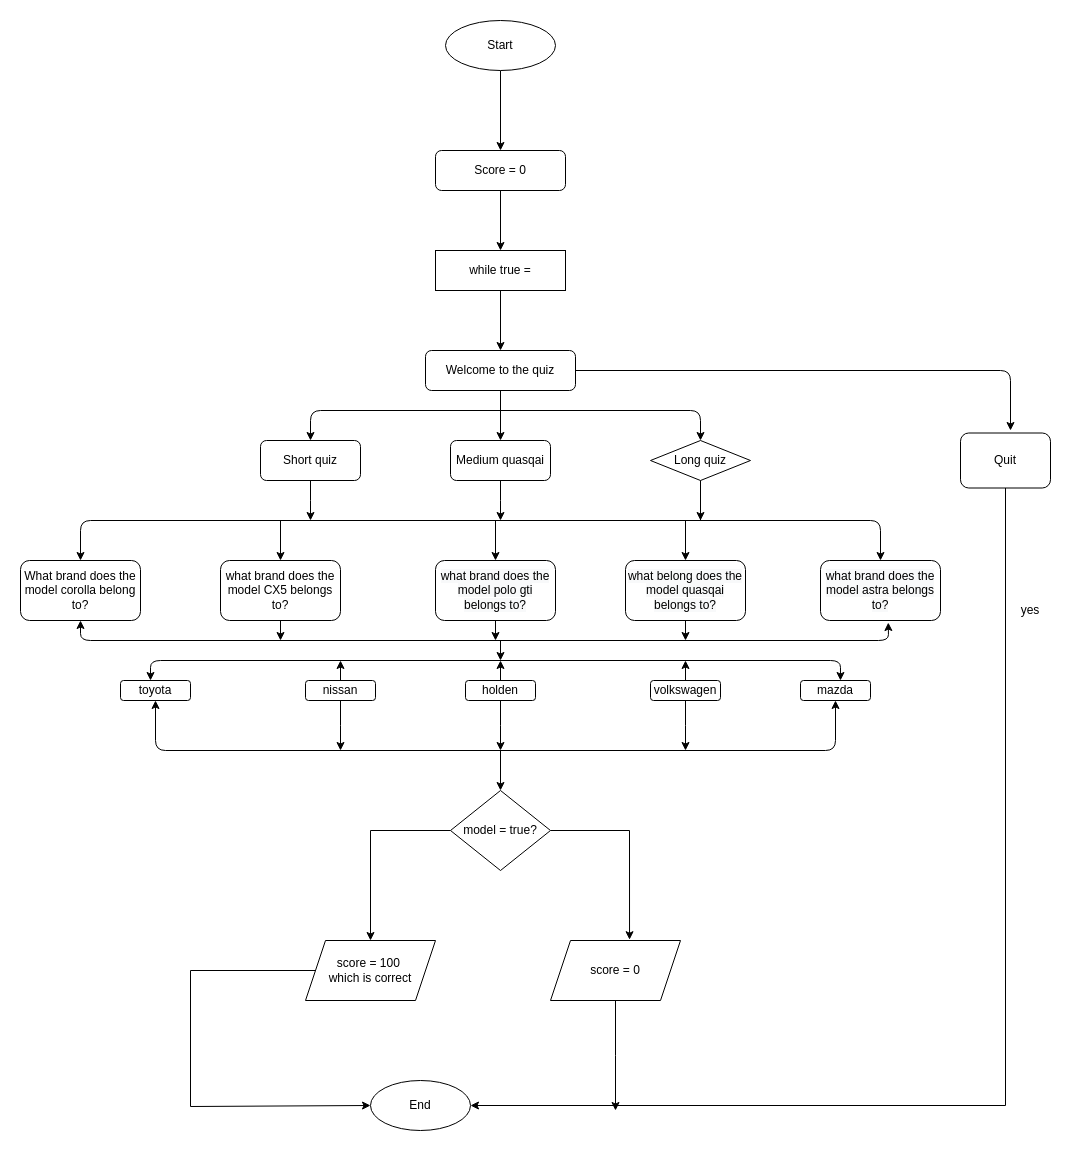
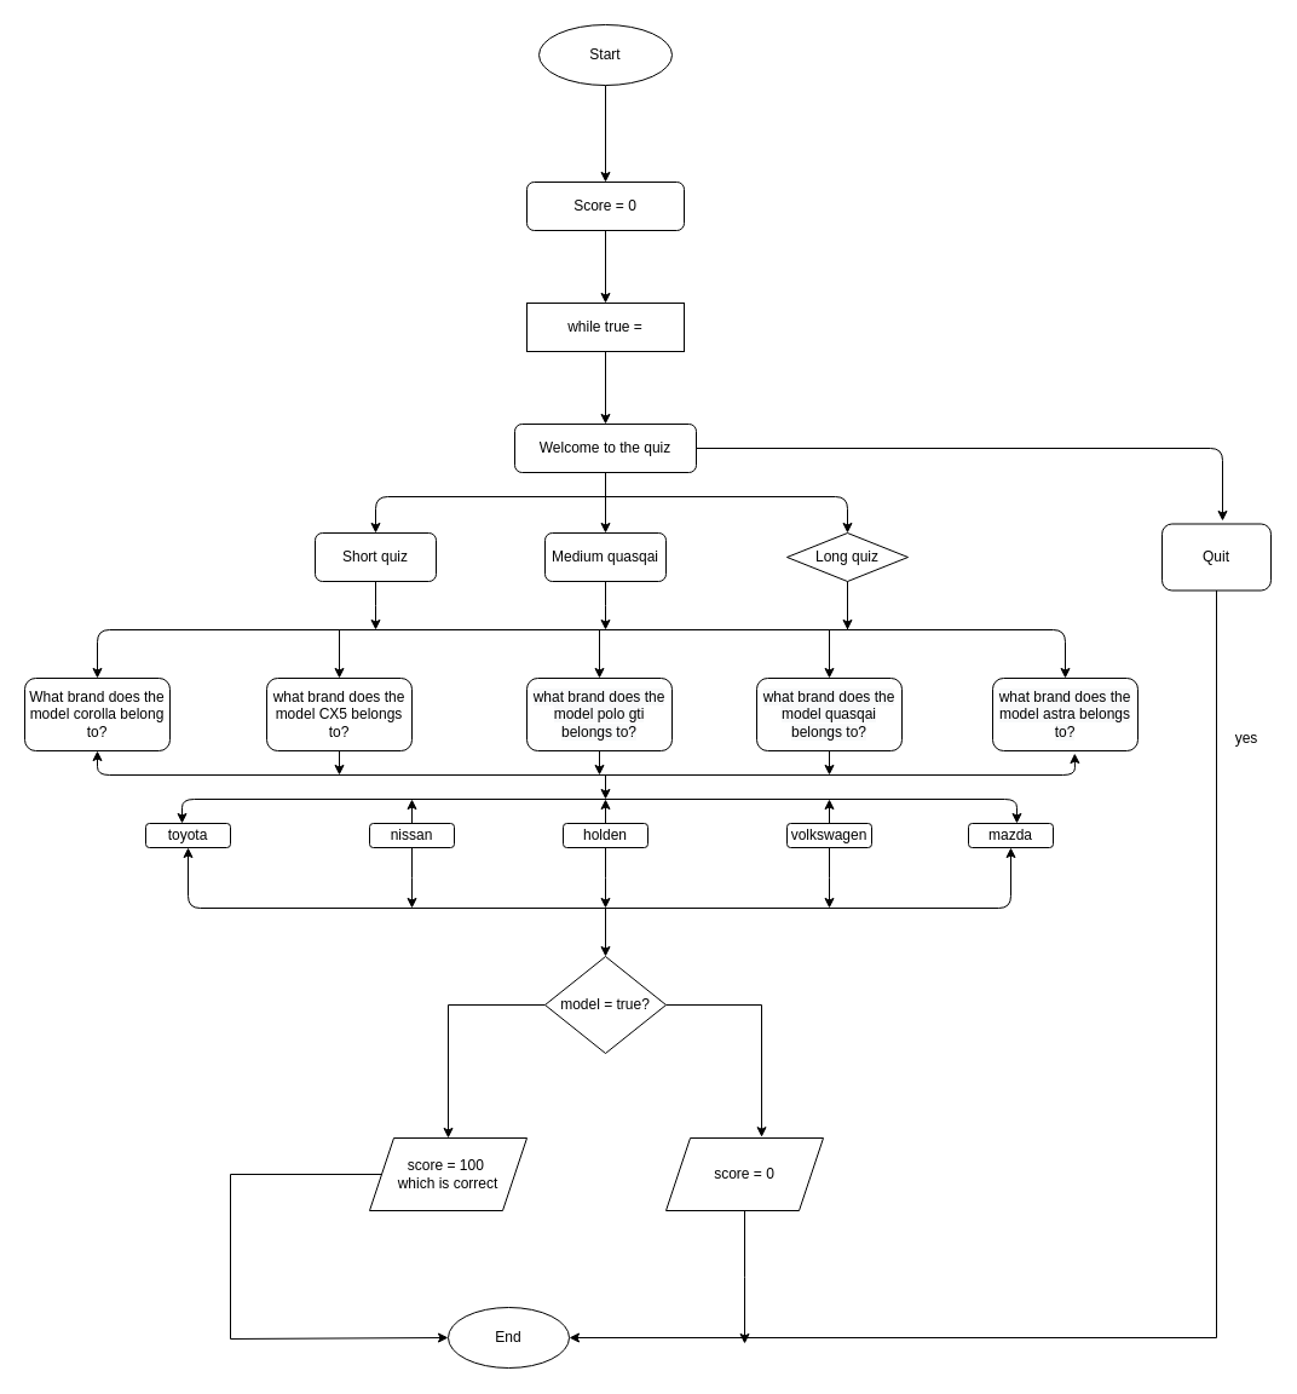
  <mxCell id="0" />
  <mxCell id="1" parent="0" />
  <mxCell id="2" style="edgeStyle=orthogonalEdgeStyle;rounded=0;orthogonalLoop=1;jettySize=auto;html=1;" edge="1" parent="1" source="3"><mxGeometry relative="1" as="geometry"><mxPoint x="500" y="520" as="targetPoint" /></mxGeometry></mxCell>
  <mxCell id="3" value="Medium quasqai" style="rounded=1;whiteSpace=wrap;html=1;" vertex="1" parent="1"><mxGeometry x="450" y="440" width="100" height="40" as="geometry" /></mxCell>
  <mxCell id="4" style="edgeStyle=orthogonalEdgeStyle;rounded=0;orthogonalLoop=1;jettySize=auto;html=1;entryX=0.5;entryY=0;entryDx=0;entryDy=0;" edge="1" parent="1" source="5" target="16"><mxGeometry relative="1" as="geometry" /></mxCell>
  <mxCell id="5" value="while true =" style="rounded=0;whiteSpace=wrap;html=1;" vertex="1" parent="1"><mxGeometry x="435" y="250" width="130" height="40" as="geometry" /></mxCell>
  <mxCell id="6" style="edgeStyle=orthogonalEdgeStyle;rounded=0;orthogonalLoop=1;jettySize=auto;html=1;entryX=0.5;entryY=0;entryDx=0;entryDy=0;" edge="1" parent="1" source="8" target="20"><mxGeometry relative="1" as="geometry" /></mxCell>
  <mxCell id="7" style="edgeStyle=orthogonalEdgeStyle;rounded=0;orthogonalLoop=1;jettySize=auto;html=1;entryX=0.608;entryY=-0.013;entryDx=0;entryDy=0;entryPerimeter=0;" edge="1" parent="1" source="8" target="33"><mxGeometry relative="1" as="geometry"><Array as="points"><mxPoint x="629" y="830" /></Array></mxGeometry></mxCell>
  <mxCell id="8" value="model = true?" style="rhombus;whiteSpace=wrap;html=1;" vertex="1" parent="1"><mxGeometry x="450" y="790" width="100" height="80" as="geometry" /></mxCell>
  <mxCell id="9" style="edgeStyle=orthogonalEdgeStyle;rounded=0;orthogonalLoop=1;jettySize=auto;html=1;" edge="1" parent="1" source="10"><mxGeometry relative="1" as="geometry"><mxPoint x="310" y="520" as="targetPoint" /></mxGeometry></mxCell>
  <mxCell id="10" value="Short quiz" style="rounded=1;whiteSpace=wrap;html=1;" vertex="1" parent="1"><mxGeometry x="260" y="440" width="100" height="40" as="geometry" /></mxCell>
  <mxCell id="11" style="edgeStyle=orthogonalEdgeStyle;rounded=0;orthogonalLoop=1;jettySize=auto;html=1;entryX=0.5;entryY=0;entryDx=0;entryDy=0;" edge="1" parent="1" source="12" target="22"><mxGeometry relative="1" as="geometry" /></mxCell>
  <mxCell id="12" value="Start" style="ellipse;whiteSpace=wrap;html=1;" vertex="1" parent="1"><mxGeometry x="445" y="20" width="110" height="50" as="geometry" /></mxCell>
  <mxCell id="13" value="End&lt;br&gt;" style="ellipse;whiteSpace=wrap;html=1;" vertex="1" parent="1"><mxGeometry x="370" y="1080" width="100" height="50" as="geometry" /></mxCell>
  <mxCell id="14" style="edgeStyle=orthogonalEdgeStyle;rounded=0;orthogonalLoop=1;jettySize=auto;html=1;exitX=0.5;exitY=0;exitDx=0;exitDy=0;" edge="1" parent="1" source="16"><mxGeometry relative="1" as="geometry"><mxPoint x="500" y="360" as="targetPoint" /></mxGeometry></mxCell>
  <mxCell id="15" style="edgeStyle=orthogonalEdgeStyle;rounded=0;orthogonalLoop=1;jettySize=auto;html=1;entryX=0.5;entryY=0;entryDx=0;entryDy=0;" edge="1" parent="1" source="16" target="3"><mxGeometry relative="1" as="geometry" /></mxCell>
  <mxCell id="16" value="Welcome to the quiz&lt;br&gt;" style="rounded=1;whiteSpace=wrap;html=1;" vertex="1" parent="1"><mxGeometry x="425" y="350" width="150" height="40" as="geometry" /></mxCell>
  <mxCell id="17" style="edgeStyle=orthogonalEdgeStyle;rounded=0;orthogonalLoop=1;jettySize=auto;html=1;entryX=1;entryY=0.5;entryDx=0;entryDy=0;" edge="1" parent="1" source="18" target="13"><mxGeometry relative="1" as="geometry"><Array as="points"><mxPoint x="1005" y="1105" /></Array></mxGeometry></mxCell>
  <mxCell id="18" value="Quit" style="rounded=1;whiteSpace=wrap;html=1;" vertex="1" parent="1"><mxGeometry x="960" y="432.5" width="90" height="55" as="geometry" /></mxCell>
  <mxCell id="19" style="edgeStyle=orthogonalEdgeStyle;rounded=0;orthogonalLoop=1;jettySize=auto;html=1;entryX=0;entryY=0.5;entryDx=0;entryDy=0;" edge="1" parent="1" source="20" target="13"><mxGeometry relative="1" as="geometry"><Array as="points"><mxPoint x="190" y="970" /><mxPoint x="190" y="1106" /></Array></mxGeometry></mxCell>
  <mxCell id="20" value="score = 100&amp;nbsp;&lt;br&gt;which is correct&lt;br&gt;" style="shape=parallelogram;perimeter=parallelogramPerimeter;whiteSpace=wrap;html=1;fixedSize=1;" vertex="1" parent="1"><mxGeometry x="305" y="940" width="130" height="60" as="geometry" /></mxCell>
  <mxCell id="21" style="edgeStyle=orthogonalEdgeStyle;rounded=0;orthogonalLoop=1;jettySize=auto;html=1;entryX=0.5;entryY=0;entryDx=0;entryDy=0;" edge="1" parent="1" source="22" target="5"><mxGeometry relative="1" as="geometry" /></mxCell>
  <mxCell id="22" value="Score = 0" style="rounded=1;whiteSpace=wrap;html=1;" vertex="1" parent="1"><mxGeometry x="435" y="150" width="130" height="40" as="geometry" /></mxCell>
  <mxCell id="23" value="What brand does the model corolla belong to?" style="rounded=1;whiteSpace=wrap;html=1;" vertex="1" parent="1"><mxGeometry x="20" y="560" width="120" height="60" as="geometry" /></mxCell>
  <mxCell id="24" value="toyota" style="rounded=1;whiteSpace=wrap;html=1;" vertex="1" parent="1"><mxGeometry x="120" y="680" width="70" height="20" as="geometry" /></mxCell>
  <mxCell id="25" style="edgeStyle=orthogonalEdgeStyle;rounded=0;orthogonalLoop=1;jettySize=auto;html=1;" edge="1" parent="1" source="27"><mxGeometry relative="1" as="geometry"><mxPoint x="500" y="660" as="targetPoint" /></mxGeometry></mxCell>
  <mxCell id="26" style="edgeStyle=orthogonalEdgeStyle;rounded=0;orthogonalLoop=1;jettySize=auto;html=1;" edge="1" parent="1" source="27"><mxGeometry relative="1" as="geometry"><mxPoint x="500" y="750" as="targetPoint" /></mxGeometry></mxCell>
  <mxCell id="27" value="holden" style="rounded=1;whiteSpace=wrap;html=1;" vertex="1" parent="1"><mxGeometry x="465" y="680" width="70" height="20" as="geometry" /></mxCell>
  <mxCell id="28" value="mazda" style="rounded=1;whiteSpace=wrap;html=1;" vertex="1" parent="1"><mxGeometry x="800" y="680" width="70" height="20" as="geometry" /></mxCell>
  <mxCell id="29" style="edgeStyle=orthogonalEdgeStyle;rounded=0;orthogonalLoop=1;jettySize=auto;html=1;" edge="1" parent="1" source="31"><mxGeometry relative="1" as="geometry"><mxPoint x="340" y="660" as="targetPoint" /></mxGeometry></mxCell>
  <mxCell id="30" style="edgeStyle=orthogonalEdgeStyle;rounded=0;orthogonalLoop=1;jettySize=auto;html=1;" edge="1" parent="1" source="31"><mxGeometry relative="1" as="geometry"><mxPoint x="340" y="750" as="targetPoint" /></mxGeometry></mxCell>
  <mxCell id="31" value="nissan" style="rounded=1;whiteSpace=wrap;html=1;" vertex="1" parent="1"><mxGeometry x="305" y="680" width="70" height="20" as="geometry" /></mxCell>
  <mxCell id="32" style="edgeStyle=orthogonalEdgeStyle;rounded=0;orthogonalLoop=1;jettySize=auto;html=1;" edge="1" parent="1" source="33"><mxGeometry relative="1" as="geometry"><mxPoint x="615" y="1110" as="targetPoint" /></mxGeometry></mxCell>
  <mxCell id="33" value="score = 0" style="shape=parallelogram;perimeter=parallelogramPerimeter;whiteSpace=wrap;html=1;fixedSize=1;" vertex="1" parent="1"><mxGeometry x="550" y="940" width="130" height="60" as="geometry" /></mxCell>
  <mxCell id="34" style="edgeStyle=orthogonalEdgeStyle;rounded=0;orthogonalLoop=1;jettySize=auto;html=1;" edge="1" parent="1" source="35"><mxGeometry relative="1" as="geometry"><mxPoint x="280" y="640" as="targetPoint" /></mxGeometry></mxCell>
  <mxCell id="35" value="what brand does the model CX5 belongs to?" style="rounded=1;whiteSpace=wrap;html=1;" vertex="1" parent="1"><mxGeometry x="220" y="560" width="120" height="60" as="geometry" /></mxCell>
  <mxCell id="36" style="edgeStyle=orthogonalEdgeStyle;rounded=0;orthogonalLoop=1;jettySize=auto;html=1;" edge="1" parent="1" source="37"><mxGeometry relative="1" as="geometry"><mxPoint x="685" y="640" as="targetPoint" /></mxGeometry></mxCell>
- <mxCell id="37" value="&lt;span style=&quot;color: rgb(0 , 0 , 0) ; font-family: &amp;#34;helvetica&amp;#34; ; font-size: 12px ; font-style: normal ; font-weight: 400 ; letter-spacing: normal ; text-align: center ; text-indent: 0px ; text-transform: none ; word-spacing: 0px ; background-color: rgb(248 , 249 , 250) ; display: inline ; float: none&quot;&gt;what belong does the model quasqai belongs to?&lt;/span&gt;" style="rounded=1;whiteSpace=wrap;html=1;" vertex="1" parent="1"><mxGeometry x="625" y="560" width="120" height="60" as="geometry" /></mxCell>
+ <mxCell id="37" value="&lt;span style=&quot;color: rgb(0 , 0 , 0) ; font-family: &amp;#34;helvetica&amp;#34; ; font-size: 12px ; font-style: normal ; font-weight: 400 ; letter-spacing: normal ; text-align: center ; text-indent: 0px ; text-transform: none ; word-spacing: 0px ; background-color: rgb(248 , 249 , 250) ; display: inline ; float: none&quot;&gt;what brand does the model quasqai belongs to?&lt;/span&gt;" style="rounded=1;whiteSpace=wrap;html=1;" vertex="1" parent="1"><mxGeometry x="625" y="560" width="120" height="60" as="geometry" /></mxCell>
  <mxCell id="38" style="edgeStyle=orthogonalEdgeStyle;rounded=0;orthogonalLoop=1;jettySize=auto;html=1;" edge="1" parent="1" source="39"><mxGeometry relative="1" as="geometry"><mxPoint x="495" y="640" as="targetPoint" /></mxGeometry></mxCell>
  <mxCell id="39" value="&lt;span style=&quot;color: rgb(0 , 0 , 0) ; font-family: &amp;#34;helvetica&amp;#34; ; font-size: 12px ; font-style: normal ; font-weight: 400 ; letter-spacing: normal ; text-align: center ; text-indent: 0px ; text-transform: none ; word-spacing: 0px ; background-color: rgb(248 , 249 , 250) ; display: inline ; float: none&quot;&gt;what brand does the model polo gti belongs to?&lt;/span&gt;" style="rounded=1;whiteSpace=wrap;html=1;" vertex="1" parent="1"><mxGeometry x="435" y="560" width="120" height="60" as="geometry" /></mxCell>
  <mxCell id="40" value="&lt;span style=&quot;color: rgb(0 , 0 , 0) ; font-family: &amp;#34;helvetica&amp;#34; ; font-size: 12px ; font-style: normal ; font-weight: 400 ; letter-spacing: normal ; text-align: center ; text-indent: 0px ; text-transform: none ; word-spacing: 0px ; background-color: rgb(248 , 249 , 250) ; display: inline ; float: none&quot;&gt;what brand does the model astra belongs to?&lt;/span&gt;" style="rounded=1;whiteSpace=wrap;html=1;" vertex="1" parent="1"><mxGeometry x="820" y="560" width="120" height="60" as="geometry" /></mxCell>
  <mxCell id="41" style="edgeStyle=orthogonalEdgeStyle;rounded=0;orthogonalLoop=1;jettySize=auto;html=1;exitX=0.5;exitY=1;exitDx=0;exitDy=0;" edge="1" parent="1" source="16" target="16"><mxGeometry relative="1" as="geometry" /></mxCell>
  <mxCell id="42" style="edgeStyle=orthogonalEdgeStyle;rounded=0;orthogonalLoop=1;jettySize=auto;html=1;" edge="1" parent="1" source="44"><mxGeometry relative="1" as="geometry"><mxPoint x="700" y="520" as="targetPoint" /></mxGeometry></mxCell>
  <mxCell id="43" value="" style="edgeStyle=orthogonalEdgeStyle;rounded=0;orthogonalLoop=1;jettySize=auto;html=1;" edge="1" parent="1" source="44" target="37"><mxGeometry relative="1" as="geometry" /></mxCell>
  <mxCell id="44" value="Long quiz" style="rhombus;whiteSpace=wrap;html=1;" vertex="1" parent="1"><mxGeometry x="650" y="440" width="100" height="40" as="geometry" /></mxCell>
  <mxCell id="45" value="yes" style="text;html=1;strokeColor=none;fillColor=none;align=center;verticalAlign=middle;whiteSpace=wrap;rounded=0;" vertex="1" parent="1"><mxGeometry x="1010" y="600" width="40" height="20" as="geometry" /></mxCell>
  <mxCell id="46" style="edgeStyle=orthogonalEdgeStyle;rounded=0;orthogonalLoop=1;jettySize=auto;html=1;exitX=0.5;exitY=1;exitDx=0;exitDy=0;" edge="1" parent="1"><mxGeometry relative="1" as="geometry"><mxPoint x="690" y="700" as="sourcePoint" /><mxPoint x="690" y="700" as="targetPoint" /></mxGeometry></mxCell>
  <mxCell id="47" value="" style="endArrow=classic;html=1;entryX=0.5;entryY=0;entryDx=0;entryDy=0;" edge="1" parent="1" target="10"><mxGeometry width="50" height="50" relative="1" as="geometry"><mxPoint x="500" y="410" as="sourcePoint" /><mxPoint x="360" y="360" as="targetPoint" /><Array as="points"><mxPoint x="310" y="410" /></Array></mxGeometry></mxCell>
  <mxCell id="48" value="" style="endArrow=classic;html=1;entryX=0.5;entryY=0;entryDx=0;entryDy=0;" edge="1" parent="1" target="44"><mxGeometry width="50" height="50" relative="1" as="geometry"><mxPoint x="500" y="410" as="sourcePoint" /><mxPoint x="700" y="410" as="targetPoint" /><Array as="points"><mxPoint x="700" y="410" /></Array></mxGeometry></mxCell>
  <mxCell id="49" value="" style="endArrow=classic;html=1;" edge="1" parent="1"><mxGeometry width="50" height="50" relative="1" as="geometry"><mxPoint x="575" y="370" as="sourcePoint" /><mxPoint x="1010" y="430" as="targetPoint" /><Array as="points"><mxPoint x="1010" y="370" /></Array></mxGeometry></mxCell>
  <mxCell id="50" value="" style="endArrow=classic;startArrow=classic;html=1;entryX=0.5;entryY=0;entryDx=0;entryDy=0;exitX=0.5;exitY=0;exitDx=0;exitDy=0;" edge="1" parent="1" source="23" target="40"><mxGeometry width="50" height="50" relative="1" as="geometry"><mxPoint x="70" y="540" as="sourcePoint" /><mxPoint x="890" y="540" as="targetPoint" /><Array as="points"><mxPoint x="80" y="520" /><mxPoint x="880" y="520" /></Array></mxGeometry></mxCell>
  <mxCell id="51" value="" style="endArrow=classic;html=1;entryX=0.5;entryY=0;entryDx=0;entryDy=0;" edge="1" parent="1" target="35"><mxGeometry width="50" height="50" relative="1" as="geometry"><mxPoint x="280" y="520" as="sourcePoint" /><mxPoint x="330" y="470" as="targetPoint" /></mxGeometry></mxCell>
  <mxCell id="52" value="" style="endArrow=classic;html=1;entryX=0.5;entryY=0;entryDx=0;entryDy=0;" edge="1" parent="1" target="39"><mxGeometry width="50" height="50" relative="1" as="geometry"><mxPoint x="495" y="520" as="sourcePoint" /><mxPoint x="550" y="470" as="targetPoint" /></mxGeometry></mxCell>
  <mxCell id="53" style="edgeStyle=orthogonalEdgeStyle;rounded=0;orthogonalLoop=1;jettySize=auto;html=1;" edge="1" parent="1" source="55"><mxGeometry relative="1" as="geometry"><mxPoint x="685" y="660" as="targetPoint" /></mxGeometry></mxCell>
  <mxCell id="54" style="edgeStyle=orthogonalEdgeStyle;rounded=0;orthogonalLoop=1;jettySize=auto;html=1;" edge="1" parent="1" source="55"><mxGeometry relative="1" as="geometry"><mxPoint x="685" y="750" as="targetPoint" /></mxGeometry></mxCell>
  <mxCell id="55" value="volkswagen" style="rounded=1;whiteSpace=wrap;html=1;" vertex="1" parent="1"><mxGeometry x="650" y="680" width="70" height="20" as="geometry" /></mxCell>
  <mxCell id="56" value="" style="endArrow=classic;startArrow=classic;html=1;entryX=0.571;entryY=0;entryDx=0;entryDy=0;entryPerimeter=0;" edge="1" parent="1" target="28"><mxGeometry width="50" height="50" relative="1" as="geometry"><mxPoint x="150" y="680" as="sourcePoint" /><mxPoint x="840" y="670" as="targetPoint" /><Array as="points"><mxPoint x="150" y="660" /><mxPoint x="840" y="660" /></Array></mxGeometry></mxCell>
  <mxCell id="57" value="" style="endArrow=classic;startArrow=classic;html=1;entryX=0.565;entryY=1.034;entryDx=0;entryDy=0;entryPerimeter=0;exitX=0.5;exitY=1;exitDx=0;exitDy=0;" edge="1" parent="1" source="23" target="40"><mxGeometry width="50" height="50" relative="1" as="geometry"><mxPoint x="80" y="650" as="sourcePoint" /><mxPoint x="890" y="650" as="targetPoint" /><Array as="points"><mxPoint x="80" y="640" /><mxPoint x="888" y="640" /></Array></mxGeometry></mxCell>
  <mxCell id="58" value="" style="endArrow=classic;html=1;" edge="1" parent="1"><mxGeometry width="50" height="50" relative="1" as="geometry"><mxPoint x="500" y="640" as="sourcePoint" /><mxPoint x="500" y="660" as="targetPoint" /></mxGeometry></mxCell>
  <mxCell id="59" value="" style="endArrow=classic;startArrow=classic;html=1;exitX=0.5;exitY=1;exitDx=0;exitDy=0;entryX=0.5;entryY=1;entryDx=0;entryDy=0;" edge="1" parent="1" source="24" target="28"><mxGeometry width="50" height="50" relative="1" as="geometry"><mxPoint x="520" y="780" as="sourcePoint" /><mxPoint x="570" y="730" as="targetPoint" /><Array as="points"><mxPoint x="155" y="750" /><mxPoint x="835" y="750" /></Array></mxGeometry></mxCell>
  <mxCell id="60" value="" style="endArrow=classic;html=1;entryX=0.5;entryY=0;entryDx=0;entryDy=0;" edge="1" parent="1" target="8"><mxGeometry width="50" height="50" relative="1" as="geometry"><mxPoint x="500" y="750" as="sourcePoint" /><mxPoint x="570" y="730" as="targetPoint" /></mxGeometry></mxCell>
